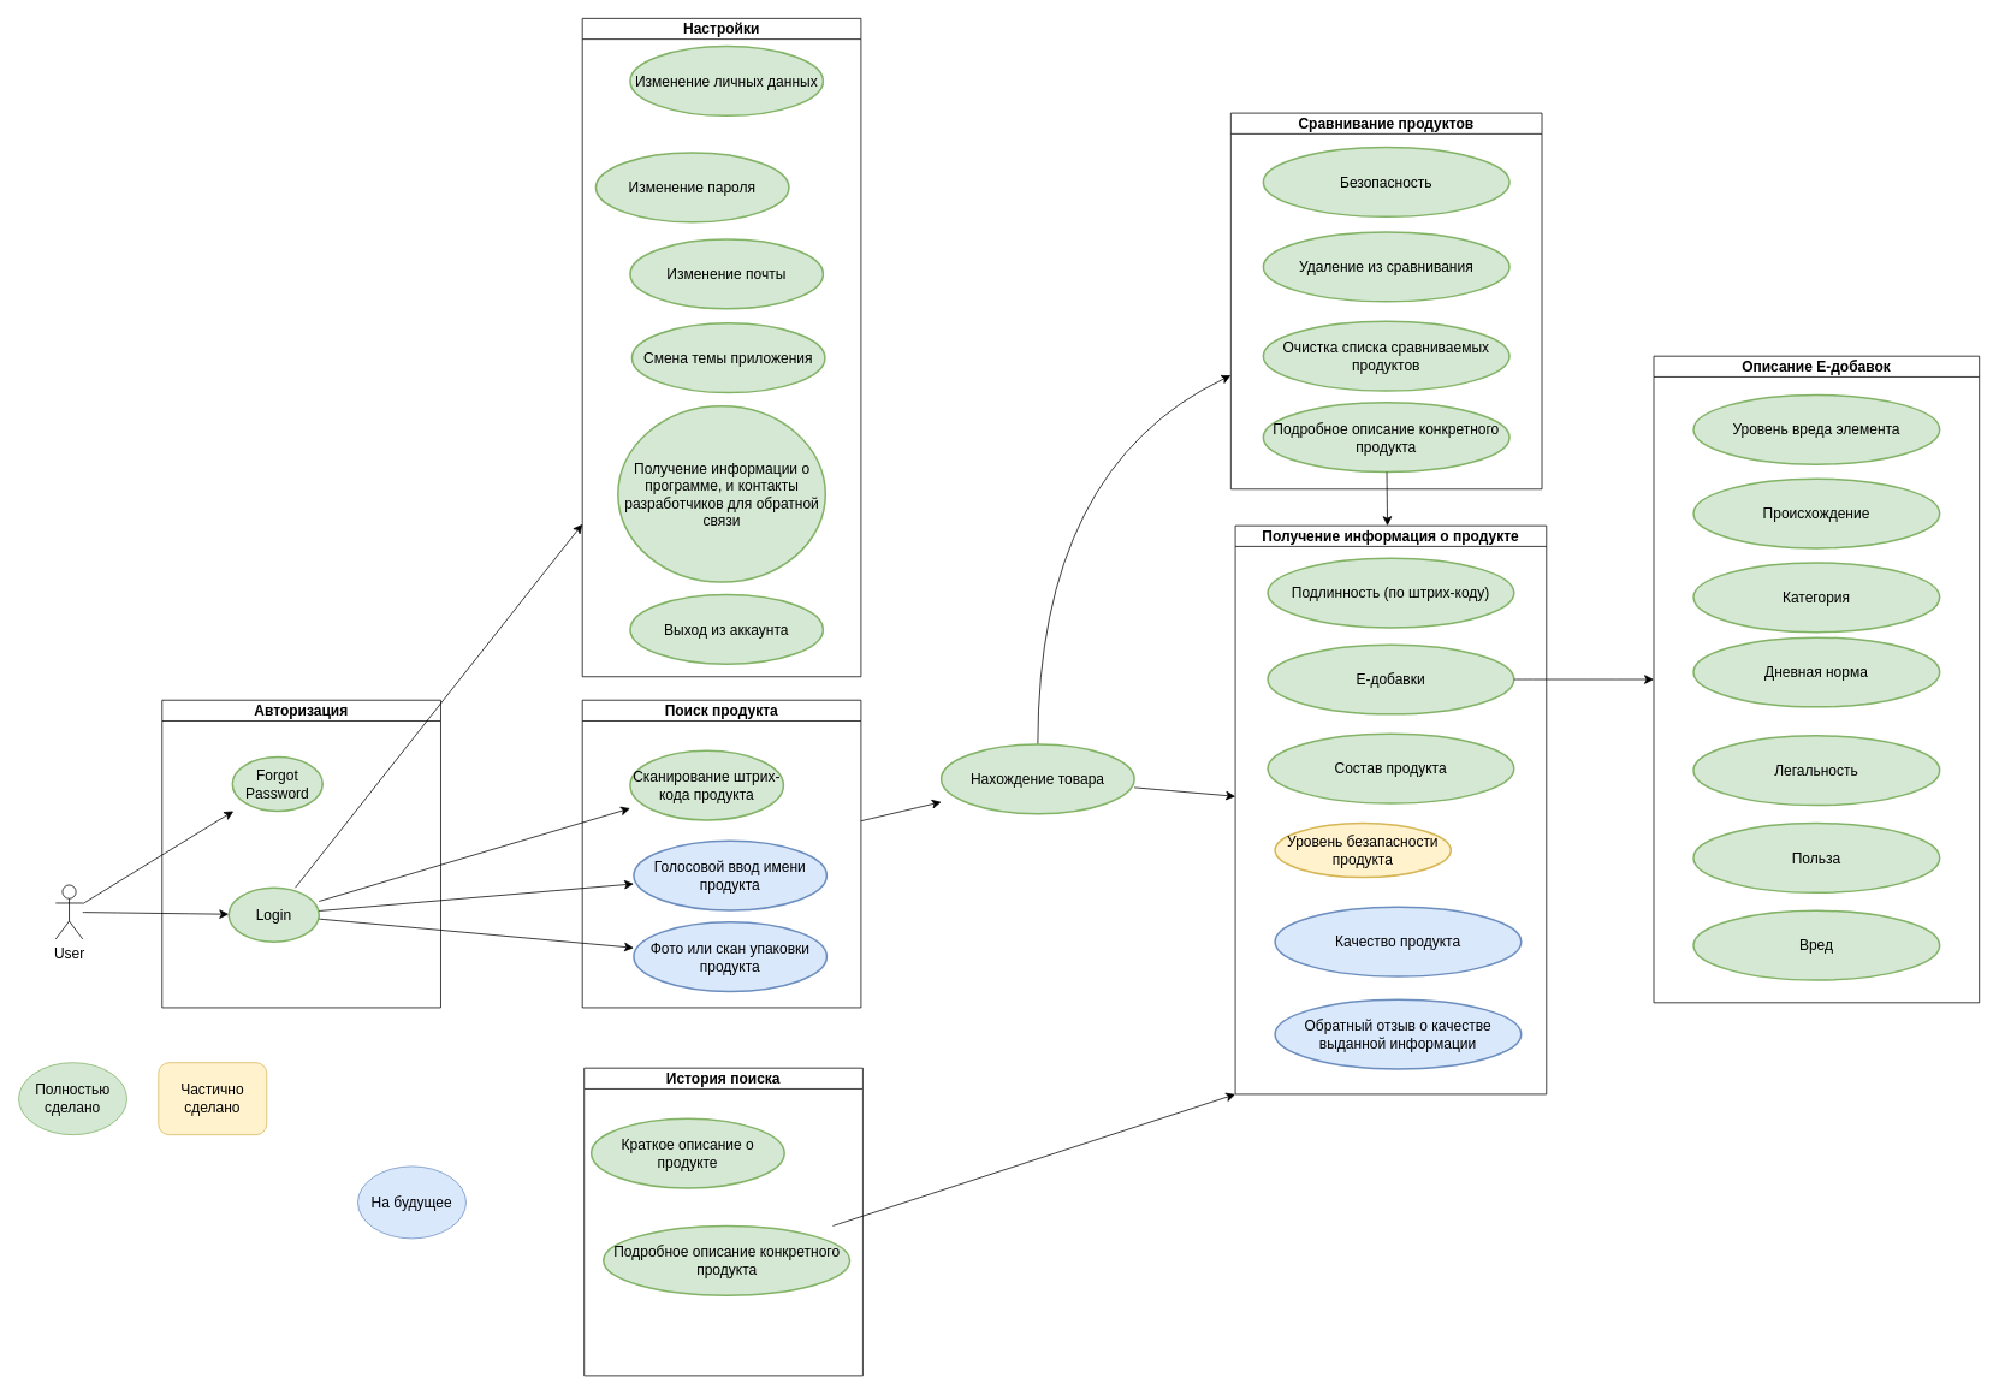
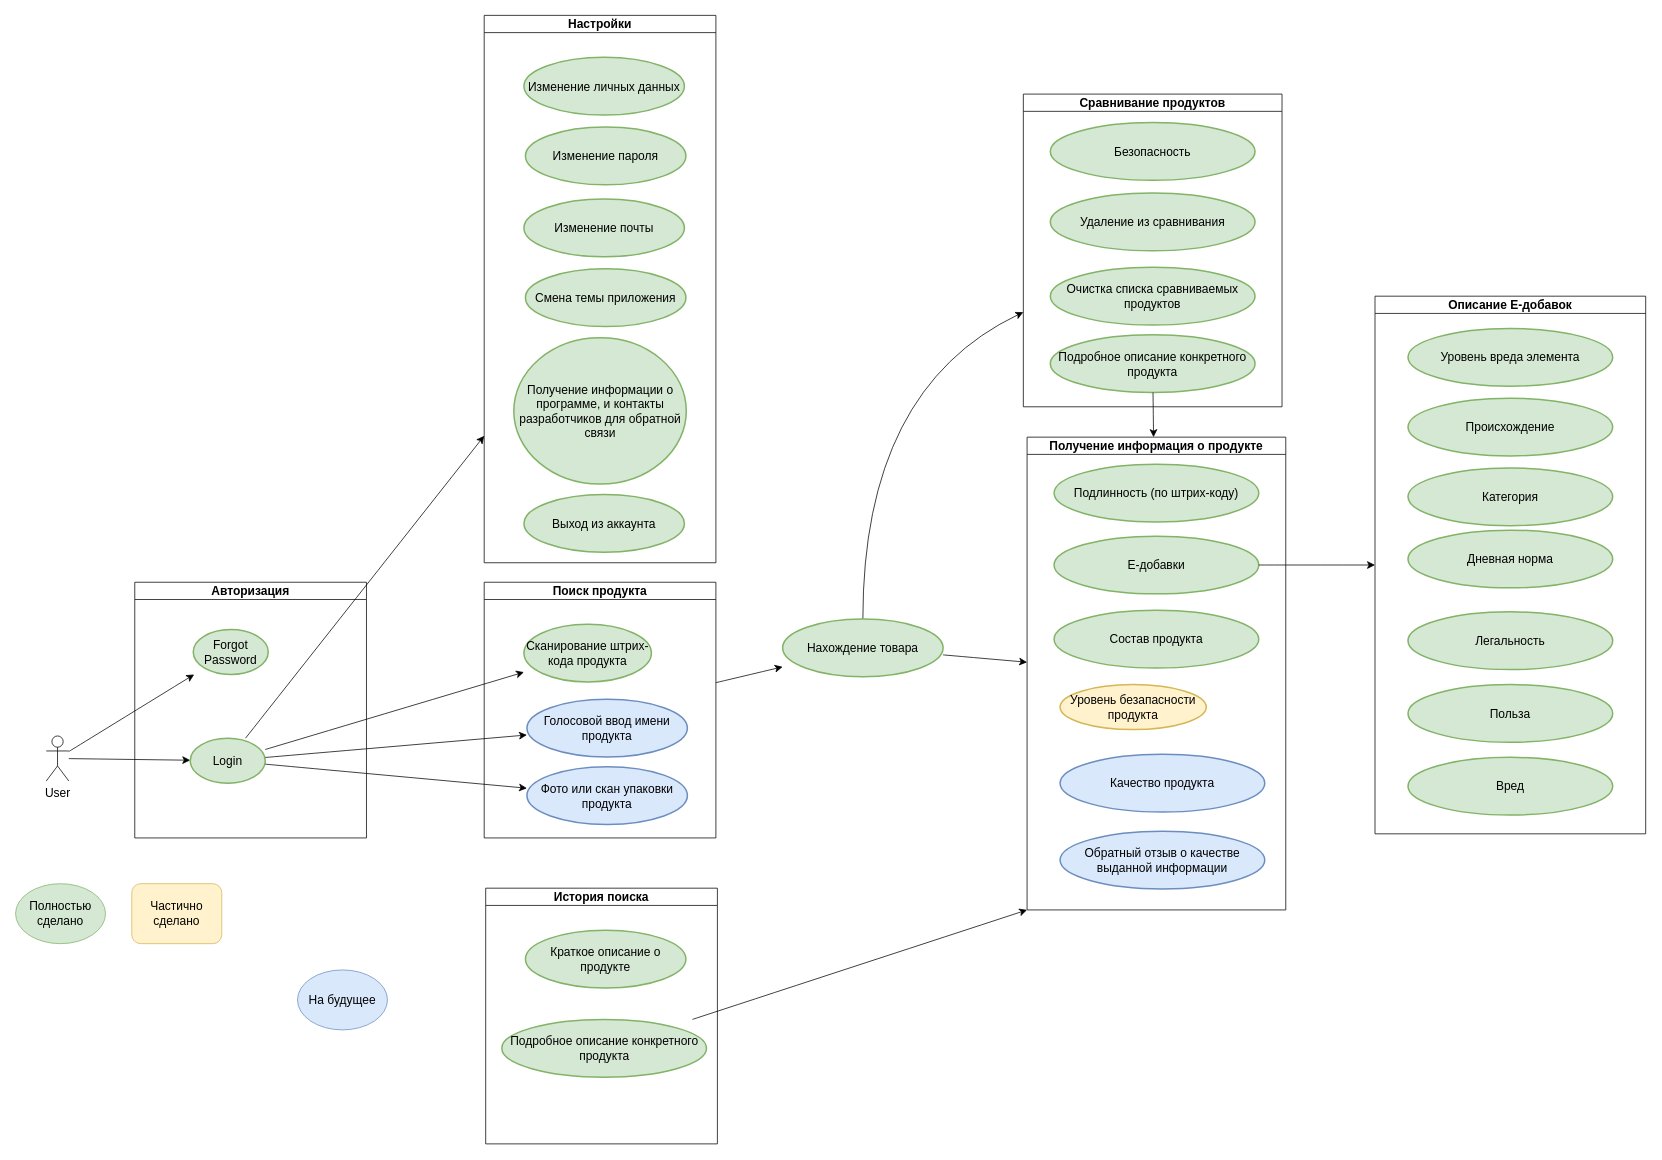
  <mxCell id="0" />
  <mxCell id="1" parent="0" />
  <mxCell id="2" style="edgeStyle=none;curved=1;rounded=0;orthogonalLoop=1;jettySize=auto;html=1;fontSize=12;startSize=8;endSize=8;" edge="1" parent="1" source="4" target="7"><mxGeometry relative="1" as="geometry" /></mxCell>
  <mxCell id="3" style="edgeStyle=none;curved=1;rounded=0;orthogonalLoop=1;jettySize=auto;html=1;fontSize=12;startSize=8;endSize=8;" edge="1" parent="1" source="4" target="6"><mxGeometry relative="1" as="geometry" /></mxCell>
  <mxCell id="4" value="User&lt;br&gt;" style="shape=umlActor;verticalLabelPosition=bottom;verticalAlign=top;html=1;outlineConnect=0;fontSize=16;" vertex="1" parent="1"><mxGeometry x="61" y="981" width="30" height="60" as="geometry" /></mxCell>
  <mxCell id="5" value="Авторизация" style="swimlane;whiteSpace=wrap;html=1;fontSize=16;" vertex="1" parent="1"><mxGeometry x="179" y="776" width="309" height="341" as="geometry" /></mxCell>
  <mxCell id="6" value="Forgot Password" style="strokeWidth=2;html=1;shape=mxgraph.flowchart.start_1;whiteSpace=wrap;fontSize=16;fillColor=#d5e8d4;strokeColor=#82b366;" vertex="1" parent="5"><mxGeometry x="78" y="63" width="100" height="60" as="geometry" /></mxCell>
  <mxCell id="7" value="Login" style="strokeWidth=2;html=1;shape=mxgraph.flowchart.start_1;whiteSpace=wrap;fontSize=16;fillColor=#d5e8d4;strokeColor=#82b366;" vertex="1" parent="5"><mxGeometry x="74" y="208" width="100" height="60" as="geometry" /></mxCell>
  <mxCell id="8" style="edgeStyle=none;curved=1;rounded=0;orthogonalLoop=1;jettySize=auto;html=1;fontSize=12;startSize=8;endSize=8;" edge="1" parent="1" source="9" target="25"><mxGeometry relative="1" as="geometry" /></mxCell>
  <mxCell id="9" value="Поиск продукта" style="swimlane;whiteSpace=wrap;html=1;fontSize=16;" vertex="1" parent="1"><mxGeometry x="645" y="776" width="309" height="341" as="geometry" /></mxCell>
  <mxCell id="10" value="Сканирование штрих-кода продукта" style="strokeWidth=2;html=1;shape=mxgraph.flowchart.start_1;whiteSpace=wrap;fontSize=16;fillColor=#d5e8d4;strokeColor=#82b366;" vertex="1" parent="9"><mxGeometry x="53" y="56" width="170" height="77" as="geometry" /></mxCell>
  <mxCell id="11" value="Голосовой ввод имени продукта" style="strokeWidth=2;html=1;shape=mxgraph.flowchart.start_1;whiteSpace=wrap;fontSize=16;fillColor=#dae8fc;strokeColor=#6c8ebf;" vertex="1" parent="9"><mxGeometry x="57" y="156" width="214" height="77" as="geometry" /></mxCell>
  <mxCell id="12" value="Фото или скан упаковки продукта" style="strokeWidth=2;html=1;shape=mxgraph.flowchart.start_1;whiteSpace=wrap;fontSize=16;fillColor=#dae8fc;strokeColor=#6c8ebf;" vertex="1" parent="9"><mxGeometry x="57" y="246" width="214" height="77" as="geometry" /></mxCell>
  <mxCell id="13" style="edgeStyle=none;curved=1;rounded=0;orthogonalLoop=1;jettySize=auto;html=1;fontSize=12;startSize=8;endSize=8;" edge="1" parent="1" source="7" target="10"><mxGeometry relative="1" as="geometry" /></mxCell>
  <mxCell id="14" style="edgeStyle=none;curved=1;rounded=0;orthogonalLoop=1;jettySize=auto;html=1;fontSize=12;startSize=8;endSize=8;" edge="1" parent="1" source="7" target="11"><mxGeometry relative="1" as="geometry" /></mxCell>
  <mxCell id="15" style="edgeStyle=none;curved=1;rounded=0;orthogonalLoop=1;jettySize=auto;html=1;fontSize=12;startSize=8;endSize=8;" edge="1" parent="1" source="7" target="12"><mxGeometry relative="1" as="geometry" /></mxCell>
  <mxCell id="16" value="Получение информация о продукте" style="swimlane;whiteSpace=wrap;html=1;fontSize=16;" vertex="1" parent="1"><mxGeometry x="1369" y="582.5" width="345" height="630.5" as="geometry" /></mxCell>
  <mxCell id="17" value="Подлинность (по штрих-коду)" style="strokeWidth=2;html=1;shape=mxgraph.flowchart.start_1;whiteSpace=wrap;fontSize=16;fillColor=#d5e8d4;strokeColor=#82b366;" vertex="1" parent="16"><mxGeometry x="36" y="36" width="273" height="77" as="geometry" /></mxCell>
  <mxCell id="18" value="Е-добавки" style="strokeWidth=2;html=1;shape=mxgraph.flowchart.start_1;whiteSpace=wrap;fontSize=16;fillColor=#d5e8d4;strokeColor=#82b366;" vertex="1" parent="16"><mxGeometry x="36" y="132" width="273" height="77" as="geometry" /></mxCell>
  <mxCell id="19" value="Состав продукта" style="strokeWidth=2;html=1;shape=mxgraph.flowchart.start_1;whiteSpace=wrap;fontSize=16;fillColor=#d5e8d4;strokeColor=#82b366;" vertex="1" parent="16"><mxGeometry x="36" y="231" width="273" height="77" as="geometry" /></mxCell>
  <mxCell id="20" value="Уровень безапасности продукта" style="strokeWidth=2;html=1;shape=mxgraph.flowchart.start_1;whiteSpace=wrap;fontSize=16;fillColor=#fff2cc;strokeColor=#d6b656;" vertex="1" parent="16"><mxGeometry x="44" y="330" width="195" height="60" as="geometry" /></mxCell>
  <mxCell id="21" value="Качество продукта" style="strokeWidth=2;html=1;shape=mxgraph.flowchart.start_1;whiteSpace=wrap;fontSize=16;fillColor=#dae8fc;strokeColor=#6c8ebf;" vertex="1" parent="16"><mxGeometry x="44" y="423" width="273" height="77" as="geometry" /></mxCell>
  <mxCell id="22" value="Обратный отзыв о качестве выданной информации" style="strokeWidth=2;html=1;shape=mxgraph.flowchart.start_1;whiteSpace=wrap;fontSize=16;fillColor=#dae8fc;strokeColor=#6c8ebf;" vertex="1" parent="16"><mxGeometry x="44" y="525.5" width="273" height="77" as="geometry" /></mxCell>
  <mxCell id="23" style="edgeStyle=none;curved=1;rounded=0;orthogonalLoop=1;jettySize=auto;html=1;fontSize=12;startSize=8;endSize=8;" edge="1" parent="1" source="25" target="16"><mxGeometry relative="1" as="geometry" /></mxCell>
  <mxCell id="24" style="edgeStyle=none;curved=1;rounded=0;orthogonalLoop=1;jettySize=auto;html=1;fontSize=12;startSize=8;endSize=8;" edge="1" parent="1" source="25" target="34"><mxGeometry relative="1" as="geometry"><Array as="points"><mxPoint x="1150" y="518" /></Array></mxGeometry></mxCell>
  <mxCell id="25" value="Нахождение товара" style="strokeWidth=2;html=1;shape=mxgraph.flowchart.start_1;whiteSpace=wrap;fontSize=16;fillColor=#d5e8d4;strokeColor=#82b366;" vertex="1" parent="1"><mxGeometry x="1043" y="825" width="214" height="77" as="geometry" /></mxCell>
  <mxCell id="26" value="Описание Е-добавок" style="swimlane;whiteSpace=wrap;html=1;fontSize=16;" vertex="1" parent="1"><mxGeometry x="1833" y="394.5" width="361" height="717" as="geometry" /></mxCell>
  <mxCell id="27" value="Уровень вреда элемента" style="strokeWidth=2;html=1;shape=mxgraph.flowchart.start_1;whiteSpace=wrap;fontSize=16;fillColor=#d5e8d4;strokeColor=#82b366;" vertex="1" parent="26"><mxGeometry x="44" y="43" width="273" height="77" as="geometry" /></mxCell>
  <mxCell id="28" value="Происхождение" style="strokeWidth=2;html=1;shape=mxgraph.flowchart.start_1;whiteSpace=wrap;fontSize=16;fillColor=#d5e8d4;strokeColor=#82b366;" vertex="1" parent="26"><mxGeometry x="44" y="136" width="273" height="77" as="geometry" /></mxCell>
  <mxCell id="29" value="Категория" style="strokeWidth=2;html=1;shape=mxgraph.flowchart.start_1;whiteSpace=wrap;fontSize=16;fillColor=#d5e8d4;strokeColor=#82b366;" vertex="1" parent="26"><mxGeometry x="44" y="229" width="273" height="77" as="geometry" /></mxCell>
  <mxCell id="30" value="Дневная норма" style="strokeWidth=2;html=1;shape=mxgraph.flowchart.start_1;whiteSpace=wrap;fontSize=16;fillColor=#d5e8d4;strokeColor=#82b366;" vertex="1" parent="26"><mxGeometry x="44" y="312" width="273" height="77" as="geometry" /></mxCell>
  <mxCell id="31" value="Легальность" style="strokeWidth=2;html=1;shape=mxgraph.flowchart.start_1;whiteSpace=wrap;fontSize=16;fillColor=#d5e8d4;strokeColor=#82b366;" vertex="1" parent="26"><mxGeometry x="44" y="421" width="273" height="77" as="geometry" /></mxCell>
  <mxCell id="32" value="Польза" style="strokeWidth=2;html=1;shape=mxgraph.flowchart.start_1;whiteSpace=wrap;fontSize=16;fillColor=#d5e8d4;strokeColor=#82b366;" vertex="1" parent="26"><mxGeometry x="44" y="518" width="273" height="77" as="geometry" /></mxCell>
  <mxCell id="33" value="Вред" style="strokeWidth=2;html=1;shape=mxgraph.flowchart.start_1;whiteSpace=wrap;fontSize=16;fillColor=#d5e8d4;strokeColor=#82b366;" vertex="1" parent="26"><mxGeometry x="44" y="615" width="273" height="77" as="geometry" /></mxCell>
  <mxCell id="34" value="Сравнивание продуктов" style="swimlane;whiteSpace=wrap;html=1;fontSize=16;" vertex="1" parent="1"><mxGeometry x="1364" y="125" width="345" height="417" as="geometry" /></mxCell>
  <mxCell id="35" value="Удаление из сравнивания" style="strokeWidth=2;html=1;shape=mxgraph.flowchart.start_1;whiteSpace=wrap;fontSize=16;fillColor=#d5e8d4;strokeColor=#82b366;" vertex="1" parent="34"><mxGeometry x="36" y="132" width="273" height="77" as="geometry" /></mxCell>
  <mxCell id="36" value="Очистка списка сравниваемых продуктов" style="strokeWidth=2;html=1;shape=mxgraph.flowchart.start_1;whiteSpace=wrap;fontSize=16;fillColor=#d5e8d4;strokeColor=#82b366;" vertex="1" parent="34"><mxGeometry x="36" y="231" width="273" height="77" as="geometry" /></mxCell>
  <mxCell id="37" value="Подробное описание конкретного продукта" style="strokeWidth=2;html=1;shape=mxgraph.flowchart.start_1;whiteSpace=wrap;fontSize=16;fillColor=#d5e8d4;strokeColor=#82b366;" vertex="1" parent="34"><mxGeometry x="36" y="321" width="273" height="77" as="geometry" /></mxCell>
  <mxCell id="38" value="Безопасность" style="strokeWidth=2;html=1;shape=mxgraph.flowchart.start_1;whiteSpace=wrap;fontSize=16;fillColor=#d5e8d4;strokeColor=#82b366;" vertex="1" parent="34"><mxGeometry x="36" y="38" width="273" height="77" as="geometry" /></mxCell>
  <mxCell id="39" style="edgeStyle=none;curved=1;rounded=0;orthogonalLoop=1;jettySize=auto;html=1;fontSize=12;startSize=8;endSize=8;" edge="1" parent="1" source="18" target="26"><mxGeometry relative="1" as="geometry" /></mxCell>
  <mxCell id="40" value="Настройки" style="swimlane;whiteSpace=wrap;html=1;fontSize=16;" vertex="1" parent="1"><mxGeometry x="645" y="20" width="309" height="730" as="geometry" /></mxCell>
- <mxCell id="41" value="Изменение личных данных" style="strokeWidth=2;html=1;shape=mxgraph.flowchart.start_1;whiteSpace=wrap;fontSize=16;fillColor=#d5e8d4;strokeColor=#82b366;" vertex="1" parent="40"><mxGeometry x="53" y="31" width="214" height="77" as="geometry" /></mxCell>
- <mxCell id="42" value="Изменение пароля" style="strokeWidth=2;html=1;shape=mxgraph.flowchart.start_1;whiteSpace=wrap;fontSize=16;fillColor=#d5e8d4;strokeColor=#82b366;" vertex="1" parent="40"><mxGeometry x="15" y="149" width="214" height="77" as="geometry" /></mxCell>
+ <mxCell id="41" value="Изменение личных данных" style="strokeWidth=2;html=1;shape=mxgraph.flowchart.start_1;whiteSpace=wrap;fontSize=16;fillColor=#d5e8d4;strokeColor=#82b366;" vertex="1" parent="40"><mxGeometry x="53" y="56" width="214" height="77" as="geometry" /></mxCell>
+ <mxCell id="42" value="Изменение пароля" style="strokeWidth=2;html=1;shape=mxgraph.flowchart.start_1;whiteSpace=wrap;fontSize=16;fillColor=#d5e8d4;strokeColor=#82b366;" vertex="1" parent="40"><mxGeometry x="55" y="149" width="214" height="77" as="geometry" /></mxCell>
  <mxCell id="43" value="Изменение почты" style="strokeWidth=2;html=1;shape=mxgraph.flowchart.start_1;whiteSpace=wrap;fontSize=16;fillColor=#d5e8d4;strokeColor=#82b366;" vertex="1" parent="40"><mxGeometry x="53" y="245" width="214" height="77" as="geometry" /></mxCell>
  <mxCell id="44" value="Получение информации о программе, и контакты разработчиков для обратной связи" style="strokeWidth=2;html=1;shape=mxgraph.flowchart.start_1;whiteSpace=wrap;fontSize=16;fillColor=#d5e8d4;strokeColor=#82b366;" vertex="1" parent="40"><mxGeometry x="39.5" y="430" width="230" height="195" as="geometry" /></mxCell>
  <mxCell id="45" value="Выход из аккаунта" style="strokeWidth=2;html=1;shape=mxgraph.flowchart.start_1;whiteSpace=wrap;fontSize=16;fillColor=#d5e8d4;strokeColor=#82b366;" vertex="1" parent="40"><mxGeometry x="53" y="639" width="214" height="77" as="geometry" /></mxCell>
  <mxCell id="46" value="Смена темы приложения" style="strokeWidth=2;html=1;shape=mxgraph.flowchart.start_1;whiteSpace=wrap;fontSize=16;fillColor=#d5e8d4;strokeColor=#82b366;" vertex="1" parent="40"><mxGeometry x="55" y="338" width="214" height="77" as="geometry" /></mxCell>
  <mxCell id="47" style="edgeStyle=none;curved=1;rounded=0;orthogonalLoop=1;jettySize=auto;html=1;fontSize=12;startSize=8;endSize=8;" edge="1" parent="1" source="7" target="40"><mxGeometry relative="1" as="geometry" /></mxCell>
  <mxCell id="48" value="Частично сделано" style="whiteSpace=wrap;html=1;fontSize=16;fillColor=#fff2cc;strokeColor=#d6b656;rounded=1;" vertex="1" parent="1"><mxGeometry x="175" y="1178" width="120" height="80" as="geometry" /></mxCell>
  <mxCell id="49" value="На будущее" style="ellipse;whiteSpace=wrap;html=1;fontSize=16;fillColor=#dae8fc;strokeColor=#6c8ebf;" vertex="1" parent="1"><mxGeometry x="396" y="1293" width="120" height="80" as="geometry" /></mxCell>
  <mxCell id="50" value="Полностью сделано" style="ellipse;whiteSpace=wrap;html=1;fontSize=16;fillColor=#d5e8d4;strokeColor=#82b366;" vertex="1" parent="1"><mxGeometry x="20" y="1178" width="120" height="80" as="geometry" /></mxCell>
  <mxCell id="51" value="История поиска" style="swimlane;whiteSpace=wrap;html=1;fontSize=16;" vertex="1" parent="1"><mxGeometry x="647" y="1184" width="309" height="341" as="geometry" /></mxCell>
- <mxCell id="52" value="Краткое описание о продукте" style="strokeWidth=2;html=1;shape=mxgraph.flowchart.start_1;whiteSpace=wrap;fontSize=16;fillColor=#d5e8d4;strokeColor=#82b366;" vertex="1" parent="51"><mxGeometry x="8" y="56" width="214" height="77" as="geometry" /></mxCell>
+ <mxCell id="52" value="Краткое описание о продукте" style="strokeWidth=2;html=1;shape=mxgraph.flowchart.start_1;whiteSpace=wrap;fontSize=16;fillColor=#d5e8d4;strokeColor=#82b366;" vertex="1" parent="51"><mxGeometry x="53" y="56" width="214" height="77" as="geometry" /></mxCell>
  <mxCell id="53" value="Подробное описание конкретного продукта" style="strokeWidth=2;html=1;shape=mxgraph.flowchart.start_1;whiteSpace=wrap;fontSize=16;fillColor=#d5e8d4;strokeColor=#82b366;" vertex="1" parent="51"><mxGeometry x="21.5" y="175" width="273" height="77" as="geometry" /></mxCell>
  <mxCell id="54" style="edgeStyle=none;curved=1;rounded=0;orthogonalLoop=1;jettySize=auto;html=1;fontSize=12;startSize=8;endSize=8;" edge="1" parent="1" source="37" target="16"><mxGeometry relative="1" as="geometry" /></mxCell>
  <mxCell id="55" style="edgeStyle=none;curved=1;rounded=0;orthogonalLoop=1;jettySize=auto;html=1;entryX=0;entryY=1;entryDx=0;entryDy=0;fontSize=12;startSize=8;endSize=8;" edge="1" parent="1" source="53" target="16"><mxGeometry relative="1" as="geometry" /></mxCell>
